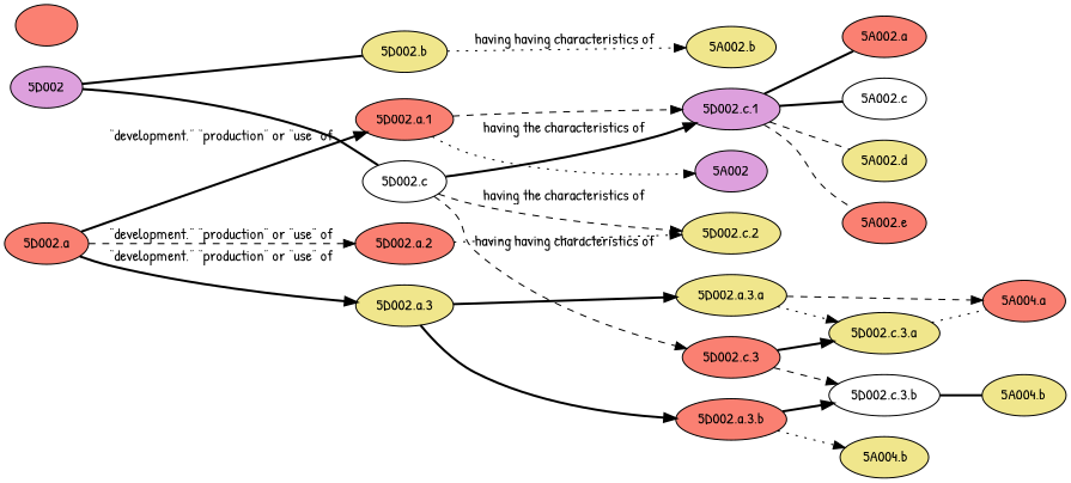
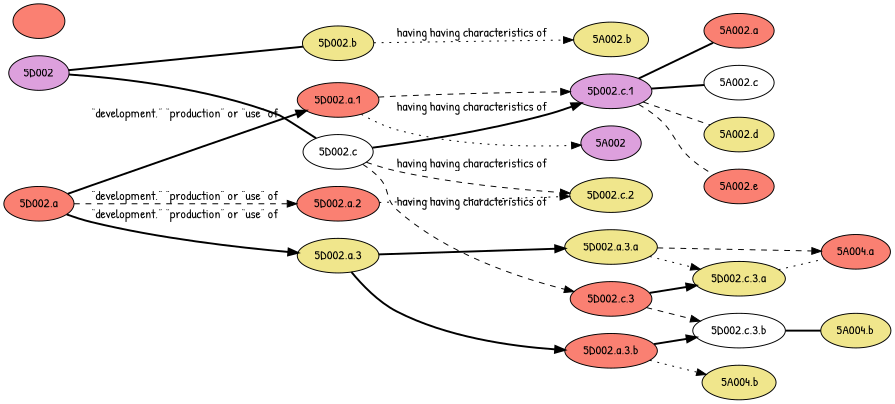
  digraph {
    fontname="Patrick Hand"
    rankdir=LR
    node [fillcolor=khaki fontname="Patrick Hand" style=filled]
    edge [fontname="Patrick Hand" style=bold]
    "5D002" [fillcolor=plum]
    "5D002.b"
    "5D002.c" [fillcolor=white]
    "5D002.a" [fillcolor=salmon]
    "5D002.a.1" [fillcolor=salmon]
    "5D002.a.2" [fillcolor=salmon]
    "5D002.a.3"
    " 5A002.b"
    "5D002.c.1" [fillcolor=plum]
    "5D002.c.2"
    "5D002.c.3" [fillcolor=salmon]
    "5A002" [fillcolor=plum]
    "5D002.a.3.a"
    "5D002.a.3.b" [fillcolor=salmon]
    "5A002.a" [fillcolor=salmon]
    "5A002.c" [fillcolor=white]
    "5A002.d"
    "5A002.e" [fillcolor=salmon]
    "5D002.c.3.a"
    "5D002.c.3.b" [fillcolor=white]
    "5A004.a" [fillcolor=salmon]
    " 5A004.b"
    "5A004.b"
    " " [arrowhead=none fillcolor=salmon]
    "5D002" -> "5D002.b" [arrowhead=none]
    "5D002" -> "5D002.c" [arrowhead=none]
    "5D002.b" -> " 5A002.b" [label="having having characteristics of" style=dotted]
-   "5D002.c" -> "5D002.c.1" [label="having the characteristics of"]
-   "5D002.c" -> "5D002.c.2" [label="having the characteristics of" style=dashed]
+   "5D002.c" -> "5D002.c.1" [label="having having characteristics of"]
+   "5D002.c" -> "5D002.c.2" [label="having having characteristics of" style=dashed]
    "5D002.c" -> "5D002.c.3" [label="having having characteristics of" style=dashed]
    "5D002.a" -> "5D002.a.1" [label="“development,” “production” or “use” of"]
    "5D002.a" -> "5D002.a.2" [label="“development,” “production” or “use” of" style=dashed]
    "5D002.a" -> "5D002.a.3" [label="“development,” “production” or “use” of"]
    "5D002.a.1" -> "5D002.c.1" [style=dashed]
    "5D002.a.1" -> "5A002" [style=dotted]
    "5D002.a.2" -> "5D002.c.2" [style=dotted]
    "5D002.a.3" -> "5D002.a.3.a"
    "5D002.a.3" -> "5D002.a.3.b"
    "5D002.c.1" -> "5A002.a" [arrowhead=none]
    "5D002.c.1" -> "5A002.c" [arrowhead=none]
    "5D002.c.1" -> "5A002.d" [arrowhead=none style=dashed]
    "5D002.c.1" -> "5A002.e" [arrowhead=none style=dashed]
    "5D002.c.3" -> "5D002.c.3.a"
    "5D002.c.3" -> "5D002.c.3.b" [style=dashed]
    "5D002.a.3.a" -> "5D002.c.3.a" [style=dotted]
    "5D002.a.3.a" -> "5A004.a" [style=dashed]
    "5D002.a.3.b" -> "5D002.c.3.b"
    "5D002.a.3.b" -> " 5A004.b" [style=dotted]
    "5D002.c.3.a" -> "5A004.a" [arrowhead=none style=dotted]
    "5D002.c.3.b" -> "5A004.b" [arrowhead=none]
  }
